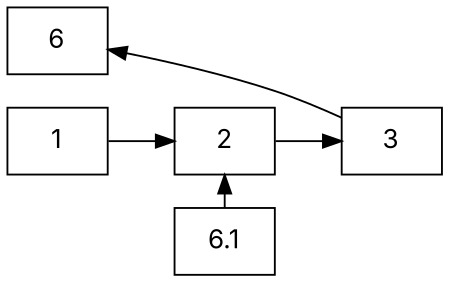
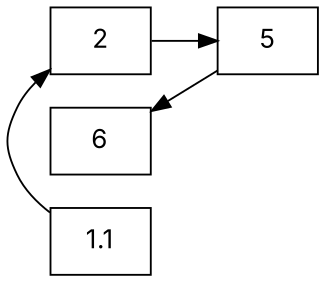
  digraph {
    fontname=Inter
    rankdir=LR
    node [fontname=Inter shape=box]
    edge [fontname=Inter]
    n1 [label=2]
-   n2 [label=6.1]
-   n3 [label=3]
-   n4 [label=1]
+   n2 [label=1.1]
+   n3 [label=5]
    n5 [label=6]
    subgraph sub_1 {
      rank=same
      n1
      n2
    }
    n1 -> n3
    n2 -> n1 [constraint=false]
    n3 -> n5 [constraint=false]
-   n4 -> n1
  }
